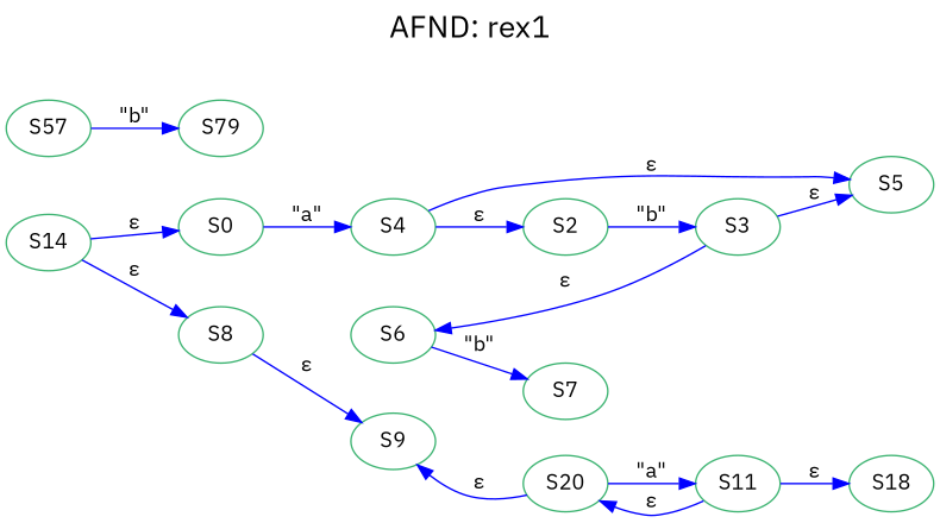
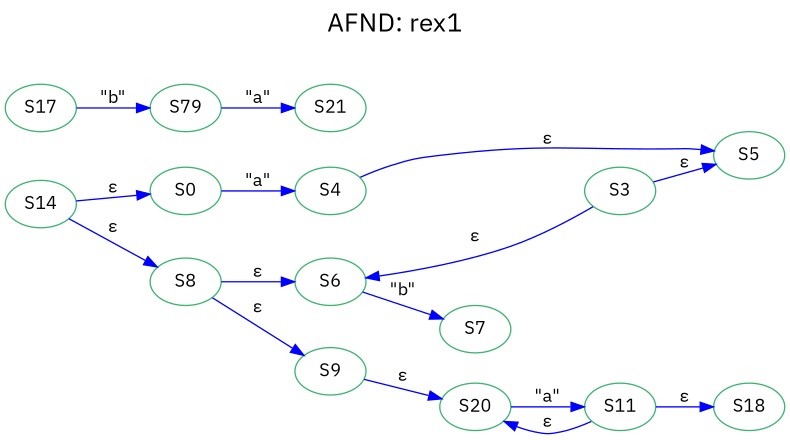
  digraph {
    fontname="IBM Plex Sans"
    fontsize=20
    label="AFND: rex1"
    labelloc=t
    rankdir=LR
    node [color=mediumseagreen fontname="IBM Plex Sans"]
    edge [color=blue fontname="IBM Plex Sans"]
    n1 [label=S0]
    n2 [label=S4]
-   n3 [label=S2]
    n4 [label=S5]
    n5 [label=S3]
    n6 [label=S6]
    n7 [label=S7]
    n8 [label=S9]
    n9 [label=S20]
    n10 [label=S8]
    n11 [label=S11]
    n12 [label=S18]
    n13 [label=S14]
-   n14 [label=S57]
+   n14 [label=S17]
    n15 [label=S79]
+   S21
    n1 -> n2 [label="\"a\""]
-   n2 -> n3 [label="ε"]
    n2 -> n4 [label="ε"]
-   n3 -> n5 [label="\"b\""]
    n5 -> n4 [label="ε"]
    n6 -> n5 [dir=back label="ε"]
    n6 -> n7 [label="\"b\""]
-   n9 -> n8 [label="ε"]
+   n8 -> n9 [label="ε"]
    n9 -> n11 [label="\"a\""]
    n9 -> n11 [dir=back label="ε"]
+   n10 -> n6 [label="ε"]
    n10 -> n8 [label="ε"]
    n11 -> n12 [label="ε"]
    n13 -> n1 [label="ε"]
    n13 -> n10 [label="ε"]
    n14 -> n15 [label="\"b\""]
+   n15 -> S21 [label="\"a\""]
  }
